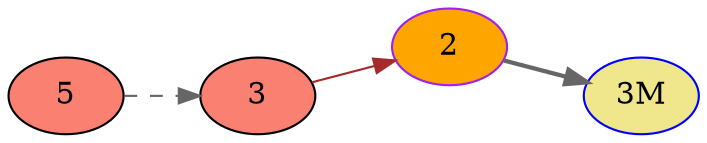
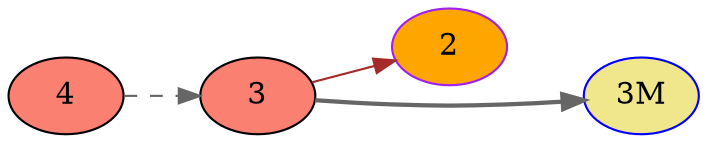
  digraph {
    rankdir=LR
    node [color=black fillcolor=salmon style=filled]
    edge [color=gray40]
    n1 [label=3]
    2 [color=purple fillcolor=orange]
    "3M" [color=blue fillcolor=khaki]
-   4 [label=5]
+   4
    n1 -> 2 [color=brown style=solid]
-   2 -> "3M" [style=bold]
+   n1 -> "3M" [style=bold]
    4 -> n1 [style=dashed]
  }
